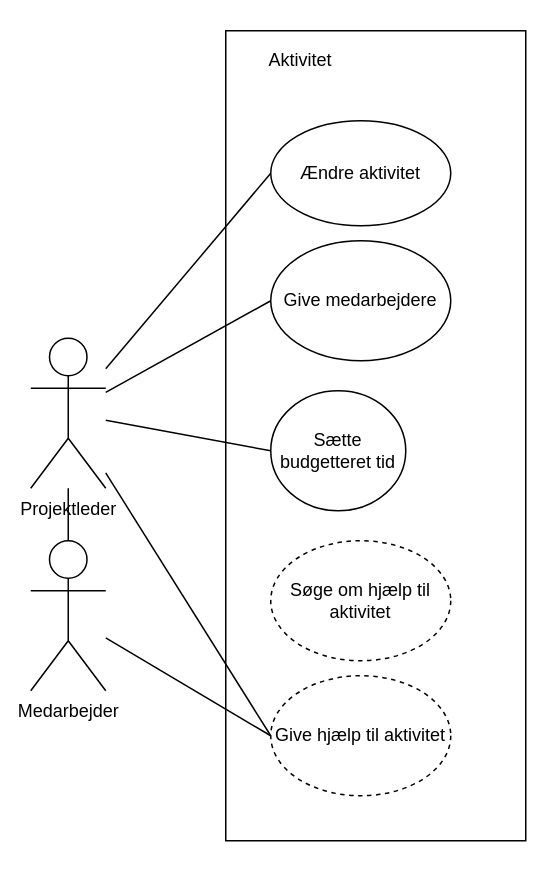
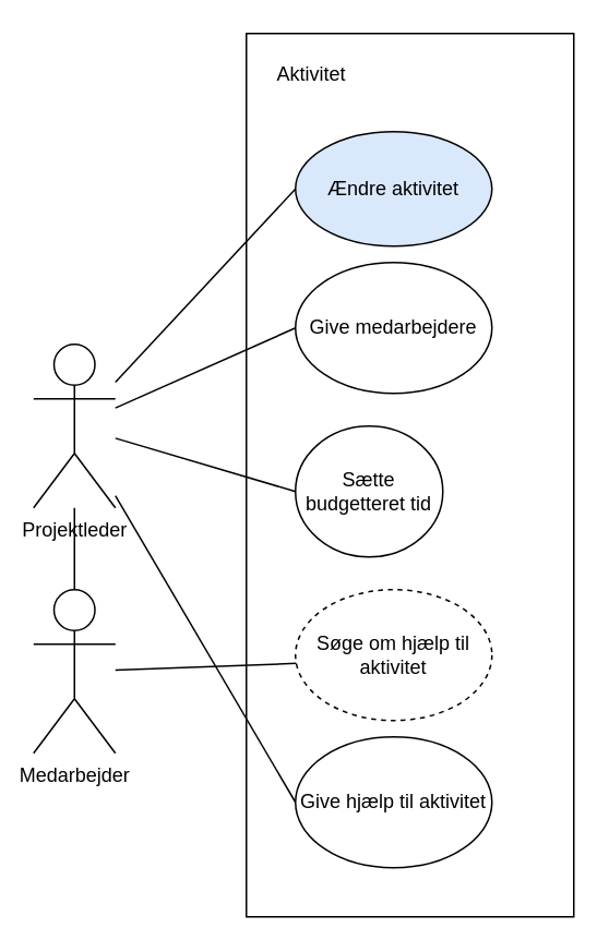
  <mxCell id="0" />
  <mxCell id="1" parent="0" />
  <mxCell id="2" value="" style="rounded=0;whiteSpace=wrap;html=1;" vertex="1" parent="1"><mxGeometry x="150" y="20" width="200" height="540" as="geometry" /></mxCell>
- <mxCell id="4" style="edgeStyle=none;rounded=0;orthogonalLoop=1;jettySize=auto;html=1;entryX=0;entryY=0.5;entryDx=0;entryDy=0;endArrow=none;endFill=0;" edge="1" parent="1" source="5" target="17"><mxGeometry relative="1" as="geometry" /></mxCell>
+ <mxCell id="3" style="edgeStyle=none;rounded=0;orthogonalLoop=1;jettySize=auto;html=1;entryX=0.006;entryY=0.563;entryDx=0;entryDy=0;entryPerimeter=0;endArrow=none;endFill=0;" edge="1" parent="1" source="5" target="16"><mxGeometry relative="1" as="geometry" /></mxCell>
  <mxCell id="5" value="Medarbejder" style="shape=umlActor;verticalLabelPosition=bottom;verticalAlign=top;html=1;outlineConnect=0;" parent="1" vertex="1"><mxGeometry x="20" y="360" width="50" height="100" as="geometry" /></mxCell>
  <mxCell id="6" style="rounded=0;orthogonalLoop=1;jettySize=auto;html=1;entryX=0;entryY=0.5;entryDx=0;entryDy=0;endArrow=none;endFill=0;" edge="1" parent="1" source="11" target="13"><mxGeometry relative="1" as="geometry" /></mxCell>
  <mxCell id="7" style="edgeStyle=none;rounded=0;orthogonalLoop=1;jettySize=auto;html=1;entryX=0;entryY=0.5;entryDx=0;entryDy=0;endArrow=none;endFill=0;" edge="1" parent="1" source="11" target="14"><mxGeometry relative="1" as="geometry" /></mxCell>
  <mxCell id="8" style="edgeStyle=none;rounded=0;orthogonalLoop=1;jettySize=auto;html=1;entryX=0;entryY=0.5;entryDx=0;entryDy=0;endArrow=none;endFill=0;" edge="1" parent="1" source="11" target="15"><mxGeometry relative="1" as="geometry" /></mxCell>
  <mxCell id="9" style="edgeStyle=none;rounded=0;orthogonalLoop=1;jettySize=auto;html=1;endArrow=none;endFill=0;" edge="1" parent="1" source="11" target="5"><mxGeometry relative="1" as="geometry" /></mxCell>
  <mxCell id="10" style="edgeStyle=none;rounded=0;orthogonalLoop=1;jettySize=auto;html=1;entryX=0;entryY=0.5;entryDx=0;entryDy=0;endArrow=none;endFill=0;" edge="1" parent="1" source="11" target="17"><mxGeometry relative="1" as="geometry" /></mxCell>
- <mxCell id="11" value="&lt;div&gt;Projektleder&lt;/div&gt;" style="shape=umlActor;verticalLabelPosition=bottom;verticalAlign=top;html=1;outlineConnect=0;" parent="1" vertex="1"><mxGeometry x="20" y="225" width="50" height="100" as="geometry" /></mxCell>
- <mxCell id="12" value="Aktivitet" style="text;html=1;strokeColor=none;fillColor=none;align=center;verticalAlign=middle;whiteSpace=wrap;rounded=0;" parent="1" vertex="1"><mxGeometry x="180" y="20" width="40" height="40" as="geometry" /></mxCell>
- <mxCell id="13" value="&lt;div&gt;Ændre aktivitet&lt;/div&gt;" style="ellipse;whiteSpace=wrap;html=1;" vertex="1" parent="1"><mxGeometry x="180" y="80" width="120" height="70" as="geometry" /></mxCell>
+ <mxCell id="11" value="&lt;div&gt;Projektleder&lt;/div&gt;" style="shape=umlActor;verticalLabelPosition=bottom;verticalAlign=top;html=1;outlineConnect=0;" parent="1" vertex="1"><mxGeometry x="20" y="210" width="50" height="100" as="geometry" /></mxCell>
+ <mxCell id="12" value="Aktivitet" style="text;html=1;strokeColor=none;fillColor=none;align=center;verticalAlign=middle;whiteSpace=wrap;rounded=0;" parent="1" vertex="1"><mxGeometry x="170" y="25" width="40" height="40" as="geometry" /></mxCell>
+ <mxCell id="13" value="&lt;div&gt;Ændre aktivitet&lt;/div&gt;" style="ellipse;whiteSpace=wrap;html=1;fillColor=#dae8fc;" vertex="1" parent="1"><mxGeometry x="180" y="80" width="120" height="70" as="geometry" /></mxCell>
  <mxCell id="14" value="Give medarbejdere" style="ellipse;whiteSpace=wrap;html=1;" vertex="1" parent="1"><mxGeometry x="180" y="160" width="120" height="80" as="geometry" /></mxCell>
  <mxCell id="15" value="Sætte budgetteret tid" style="ellipse;whiteSpace=wrap;html=1;" vertex="1" parent="1"><mxGeometry x="180" y="260" width="90" height="80" as="geometry" /></mxCell>
  <mxCell id="16" value="&lt;div&gt;Søge om hjælp til aktivitet&lt;/div&gt;" style="ellipse;whiteSpace=wrap;html=1;dashed=1;" vertex="1" parent="1"><mxGeometry x="180" y="360" width="120" height="80" as="geometry" /></mxCell>
- <mxCell id="17" value="Give hjælp til aktivitet" style="ellipse;whiteSpace=wrap;html=1;dashed=1;" vertex="1" parent="1"><mxGeometry x="180" y="450" width="120" height="80" as="geometry" /></mxCell>
+ <mxCell id="17" value="Give hjælp til aktivitet" style="ellipse;whiteSpace=wrap;html=1;" vertex="1" parent="1"><mxGeometry x="180" y="450" width="120" height="80" as="geometry" /></mxCell>
